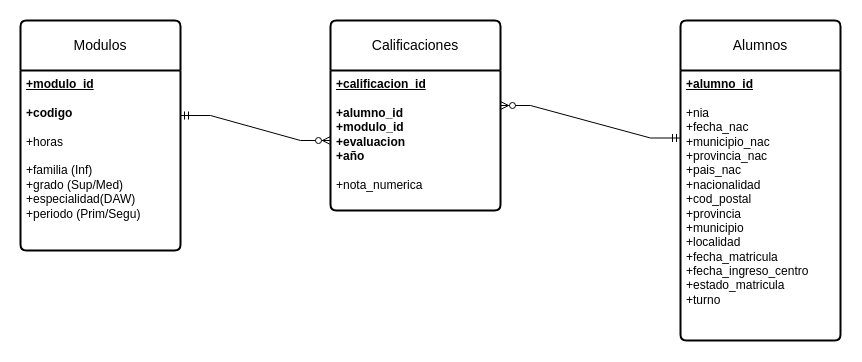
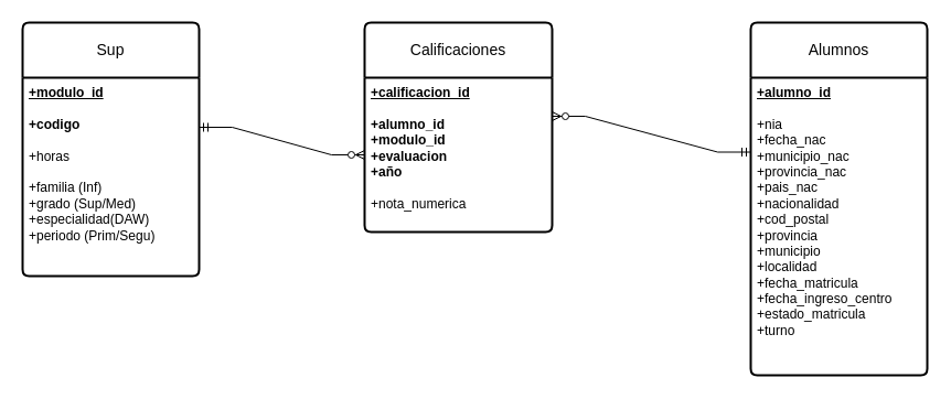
  <mxCell id="0" />
  <mxCell id="1" parent="0" />
  <mxCell id="2" value="Calificaciones" style="swimlane;childLayout=stackLayout;horizontal=1;startSize=50;horizontalStack=0;rounded=1;fontSize=14;fontStyle=0;strokeWidth=2;resizeParent=0;resizeLast=1;shadow=0;dashed=0;align=center;arcSize=4;whiteSpace=wrap;html=1;" parent="1" vertex="1"><mxGeometry x="330" y="20" width="170" height="190" as="geometry" /></mxCell>
  <mxCell id="3" value="&lt;b&gt;&lt;u&gt;+calificacion_id&lt;br&gt;&lt;/u&gt;&lt;br&gt;&lt;/b&gt;&lt;div&gt;&lt;b&gt;+alumno_id&lt;/b&gt;&lt;div&gt;&lt;b&gt;+modulo_id&lt;br&gt;&lt;/b&gt;&lt;div&gt;&lt;b&gt;+evaluacion&lt;/b&gt;&lt;/div&gt;&lt;/div&gt;&lt;div&gt;&lt;b&gt;+año&lt;/b&gt;&lt;/div&gt;&lt;/div&gt;&lt;div&gt;&lt;b&gt;&lt;br&gt;&lt;/b&gt;&lt;/div&gt;&lt;div&gt;+nota_numerica&lt;/div&gt;" style="align=left;strokeColor=none;fillColor=none;spacingLeft=4;fontSize=12;verticalAlign=top;resizable=0;rotatable=0;part=1;html=1;" parent="2" vertex="1"><mxGeometry y="50" width="170" height="140" as="geometry" /></mxCell>
  <mxCell id="4" value="Alumnos" style="swimlane;childLayout=stackLayout;horizontal=1;startSize=50;horizontalStack=0;rounded=1;fontSize=14;fontStyle=0;strokeWidth=2;resizeParent=0;resizeLast=1;shadow=0;dashed=0;align=center;arcSize=4;whiteSpace=wrap;html=1;" parent="1" vertex="1"><mxGeometry x="680" y="20" width="160" height="320" as="geometry" /></mxCell>
  <mxCell id="5" value="&lt;u&gt;&lt;b&gt;+alumno_id&lt;/b&gt;&lt;/u&gt;&lt;div&gt;&lt;u&gt;&lt;b&gt;&lt;br&gt;&lt;/b&gt;&lt;/u&gt;+nia&lt;/div&gt;&lt;div&gt;+fecha_nac&lt;/div&gt;&lt;div&gt;+municipio_nac&lt;/div&gt;&lt;div&gt;+provincia_nac&lt;/div&gt;&lt;div&gt;+pais_nac&lt;/div&gt;&lt;div&gt;+nacionalidad&lt;/div&gt;&lt;div&gt;+cod_postal&lt;/div&gt;&lt;div&gt;+provincia&lt;/div&gt;&lt;div&gt;+municipio&lt;/div&gt;&lt;div&gt;+localidad&lt;/div&gt;&lt;div&gt;+fecha_matricula&lt;/div&gt;&lt;div&gt;+fecha_ingreso_centro&lt;/div&gt;&lt;div&gt;+estado_matricula&lt;/div&gt;&lt;div&gt;&lt;span style=&quot;background-color: initial;&quot;&gt;+turno&lt;/span&gt;&lt;br&gt;&lt;/div&gt;" style="align=left;strokeColor=none;fillColor=none;spacingLeft=4;fontSize=12;verticalAlign=top;resizable=0;rotatable=0;part=1;html=1;" parent="4" vertex="1"><mxGeometry y="50" width="160" height="270" as="geometry" /></mxCell>
  <mxCell id="6" value="" style="edgeStyle=entityRelationEdgeStyle;fontSize=12;html=1;endArrow=ERzeroToMany;startArrow=ERmandOne;rounded=0;entryX=1;entryY=0.25;entryDx=0;entryDy=0;exitX=0;exitY=0.25;exitDx=0;exitDy=0;" parent="1" source="5" target="3" edge="1"><mxGeometry width="100" height="100" relative="1" as="geometry"><mxPoint x="480" y="520" as="sourcePoint" /><mxPoint x="580" y="420" as="targetPoint" /></mxGeometry></mxCell>
- <mxCell id="7" value="Modulos" style="swimlane;childLayout=stackLayout;horizontal=1;startSize=50;horizontalStack=0;rounded=1;fontSize=14;fontStyle=0;strokeWidth=2;resizeParent=0;resizeLast=1;shadow=0;dashed=0;align=center;arcSize=4;whiteSpace=wrap;html=1;" parent="1" vertex="1"><mxGeometry x="20" y="20" width="160" height="230" as="geometry" /></mxCell>
+ <mxCell id="7" value="Sup" style="swimlane;childLayout=stackLayout;horizontal=1;startSize=50;horizontalStack=0;rounded=1;fontSize=14;fontStyle=0;strokeWidth=2;resizeParent=0;resizeLast=1;shadow=0;dashed=0;align=center;arcSize=4;whiteSpace=wrap;html=1;" parent="1" vertex="1"><mxGeometry x="20" y="20" width="160" height="230" as="geometry" /></mxCell>
  <mxCell id="8" value="&lt;b&gt;&lt;u&gt;+modulo_id&lt;/u&gt;&lt;/b&gt;&lt;div&gt;&lt;b&gt;&lt;u&gt;&lt;br&gt;&lt;/u&gt;+codigo&lt;/b&gt;&lt;div&gt;&lt;div&gt;&lt;b&gt;&lt;br&gt;&lt;/b&gt;&lt;/div&gt;&lt;div&gt;+horas&lt;/div&gt;&lt;/div&gt;&lt;div&gt;&lt;br&gt;&lt;/div&gt;&lt;div&gt;+familia (Inf)&lt;/div&gt;&lt;div&gt;+grado (Sup/Med)&lt;/div&gt;&lt;div&gt;+especialidad(DAW)&lt;/div&gt;&lt;div&gt;+periodo (Prim/Segu)&lt;/div&gt;&lt;/div&gt;" style="align=left;strokeColor=none;fillColor=none;spacingLeft=4;fontSize=12;verticalAlign=top;resizable=0;rotatable=0;part=1;html=1;" parent="7" vertex="1"><mxGeometry y="50" width="160" height="180" as="geometry" /></mxCell>
  <mxCell id="9" value="" style="edgeStyle=entityRelationEdgeStyle;fontSize=12;html=1;endArrow=ERzeroToMany;startArrow=ERmandOne;rounded=0;exitX=1;exitY=0.25;exitDx=0;exitDy=0;entryX=0;entryY=0.5;entryDx=0;entryDy=0;" parent="1" source="8" target="3" edge="1"><mxGeometry width="100" height="100" relative="1" as="geometry"><mxPoint x="330" y="410" as="sourcePoint" /><mxPoint x="430" y="310" as="targetPoint" /></mxGeometry></mxCell>
